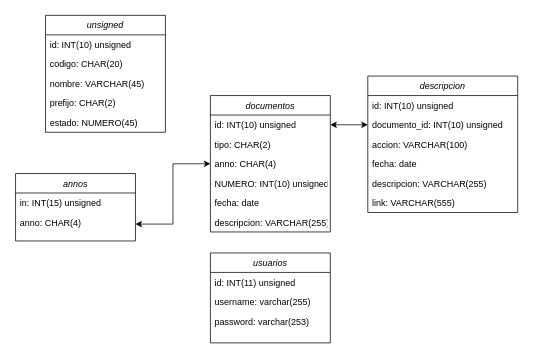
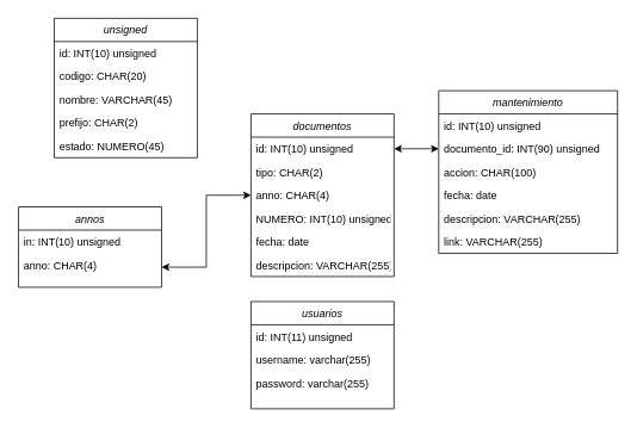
  <mxCell id="0" />
  <mxCell id="1" parent="0" />
  <mxCell id="2" value="usuarios" style="swimlane;fontStyle=2;align=center;verticalAlign=top;childLayout=stackLayout;horizontal=1;startSize=26;horizontalStack=0;resizeParent=1;resizeLast=0;collapsible=1;marginBottom=0;rounded=0;shadow=0;strokeWidth=1;" parent="1" vertex="1"><mxGeometry x="280" y="337" width="160" height="120" as="geometry"><mxRectangle x="230" y="140" width="160" height="26" as="alternateBounds" /></mxGeometry></mxCell>
  <mxCell id="3" value="id: INT(11) unsigned" style="text;align=left;verticalAlign=top;spacingLeft=4;spacingRight=4;overflow=hidden;rotatable=0;points=[[0,0.5],[1,0.5]];portConstraint=eastwest;" parent="2" vertex="1"><mxGeometry y="26" width="160" height="26" as="geometry" /></mxCell>
  <mxCell id="4" value="username: varchar(255)" style="text;align=left;verticalAlign=top;spacingLeft=4;spacingRight=4;overflow=hidden;rotatable=0;points=[[0,0.5],[1,0.5]];portConstraint=eastwest;rounded=0;shadow=0;html=0;" parent="2" vertex="1"><mxGeometry y="52" width="160" height="26" as="geometry" /></mxCell>
- <mxCell id="5" value="password: varchar(253)" style="text;align=left;verticalAlign=top;spacingLeft=4;spacingRight=4;overflow=hidden;rotatable=0;points=[[0,0.5],[1,0.5]];portConstraint=eastwest;rounded=0;shadow=0;html=0;" parent="2" vertex="1"><mxGeometry y="78" width="160" height="26" as="geometry" /></mxCell>
+ <mxCell id="5" value="password: varchar(255)" style="text;align=left;verticalAlign=top;spacingLeft=4;spacingRight=4;overflow=hidden;rotatable=0;points=[[0,0.5],[1,0.5]];portConstraint=eastwest;rounded=0;shadow=0;html=0;" parent="2" vertex="1"><mxGeometry y="78" width="160" height="26" as="geometry" /></mxCell>
  <mxCell id="6" value="documentos" style="swimlane;fontStyle=2;align=center;verticalAlign=top;childLayout=stackLayout;horizontal=1;startSize=26;horizontalStack=0;resizeParent=1;resizeLast=0;collapsible=1;marginBottom=0;rounded=0;shadow=0;strokeWidth=1;" parent="1" vertex="1"><mxGeometry x="280" y="127" width="160" height="182" as="geometry"><mxRectangle x="230" y="140" width="160" height="26" as="alternateBounds" /></mxGeometry></mxCell>
  <mxCell id="7" value="id: INT(10) unsigned" style="text;align=left;verticalAlign=top;spacingLeft=4;spacingRight=4;overflow=hidden;rotatable=0;points=[[0,0.5],[1,0.5]];portConstraint=eastwest;" parent="6" vertex="1"><mxGeometry y="26" width="160" height="26" as="geometry" /></mxCell>
  <mxCell id="8" value="tipo: CHAR(2)" style="text;align=left;verticalAlign=top;spacingLeft=4;spacingRight=4;overflow=hidden;rotatable=0;points=[[0,0.5],[1,0.5]];portConstraint=eastwest;rounded=0;shadow=0;html=0;" parent="6" vertex="1"><mxGeometry y="52" width="160" height="26" as="geometry" /></mxCell>
  <mxCell id="9" value="anno: CHAR(4)" style="text;align=left;verticalAlign=top;spacingLeft=4;spacingRight=4;overflow=hidden;rotatable=0;points=[[0,0.5],[1,0.5]];portConstraint=eastwest;rounded=0;shadow=0;html=0;" parent="6" vertex="1"><mxGeometry y="78" width="160" height="26" as="geometry" /></mxCell>
  <mxCell id="10" value="NUMERO: INT(10) unsigned" style="text;align=left;verticalAlign=top;spacingLeft=4;spacingRight=4;overflow=hidden;rotatable=0;points=[[0,0.5],[1,0.5]];portConstraint=eastwest;rounded=0;shadow=0;html=0;" parent="6" vertex="1"><mxGeometry y="104" width="160" height="26" as="geometry" /></mxCell>
  <mxCell id="11" value="fecha: date" style="text;align=left;verticalAlign=top;spacingLeft=4;spacingRight=4;overflow=hidden;rotatable=0;points=[[0,0.5],[1,0.5]];portConstraint=eastwest;rounded=0;shadow=0;html=0;" parent="6" vertex="1"><mxGeometry y="130" width="160" height="26" as="geometry" /></mxCell>
  <mxCell id="12" value="descripcion: VARCHAR(255)" style="text;align=left;verticalAlign=top;spacingLeft=4;spacingRight=4;overflow=hidden;rotatable=0;points=[[0,0.5],[1,0.5]];portConstraint=eastwest;rounded=0;shadow=0;html=0;" parent="6" vertex="1"><mxGeometry y="156" width="160" height="26" as="geometry" /></mxCell>
  <mxCell id="13" value="annos" style="swimlane;fontStyle=2;align=center;verticalAlign=top;childLayout=stackLayout;horizontal=1;startSize=26;horizontalStack=0;resizeParent=1;resizeLast=0;collapsible=1;marginBottom=0;rounded=0;shadow=0;strokeWidth=1;" parent="1" vertex="1"><mxGeometry x="20" y="231" width="160" height="90" as="geometry"><mxRectangle x="230" y="140" width="160" height="26" as="alternateBounds" /></mxGeometry></mxCell>
- <mxCell id="14" value="in: INT(15) unsigned" style="text;align=left;verticalAlign=top;spacingLeft=4;spacingRight=4;overflow=hidden;rotatable=0;points=[[0,0.5],[1,0.5]];portConstraint=eastwest;" parent="13" vertex="1"><mxGeometry y="26" width="160" height="26" as="geometry" /></mxCell>
+ <mxCell id="14" value="in: INT(10) unsigned" style="text;align=left;verticalAlign=top;spacingLeft=4;spacingRight=4;overflow=hidden;rotatable=0;points=[[0,0.5],[1,0.5]];portConstraint=eastwest;" parent="13" vertex="1"><mxGeometry y="26" width="160" height="26" as="geometry" /></mxCell>
  <mxCell id="15" value="anno: CHAR(4)" style="text;align=left;verticalAlign=top;spacingLeft=4;spacingRight=4;overflow=hidden;rotatable=0;points=[[0,0.5],[1,0.5]];portConstraint=eastwest;rounded=0;shadow=0;html=0;" parent="13" vertex="1"><mxGeometry y="52" width="160" height="26" as="geometry" /></mxCell>
  <mxCell id="16" value="unsigned" style="swimlane;fontStyle=2;align=center;verticalAlign=top;childLayout=stackLayout;horizontal=1;startSize=26;horizontalStack=0;resizeParent=1;resizeLast=0;collapsible=1;marginBottom=0;rounded=0;shadow=0;strokeWidth=1;" parent="1" vertex="1"><mxGeometry x="60" y="20" width="160" height="156" as="geometry"><mxRectangle x="230" y="140" width="160" height="26" as="alternateBounds" /></mxGeometry></mxCell>
  <mxCell id="17" value="id: INT(10) unsigned" style="text;align=left;verticalAlign=top;spacingLeft=4;spacingRight=4;overflow=hidden;rotatable=0;points=[[0,0.5],[1,0.5]];portConstraint=eastwest;" parent="16" vertex="1"><mxGeometry y="26" width="160" height="26" as="geometry" /></mxCell>
  <mxCell id="18" value="codigo: CHAR(20)" style="text;align=left;verticalAlign=top;spacingLeft=4;spacingRight=4;overflow=hidden;rotatable=0;points=[[0,0.5],[1,0.5]];portConstraint=eastwest;rounded=0;shadow=0;html=0;" parent="16" vertex="1"><mxGeometry y="52" width="160" height="26" as="geometry" /></mxCell>
  <mxCell id="19" value="nombre: VARCHAR(45)" style="text;align=left;verticalAlign=top;spacingLeft=4;spacingRight=4;overflow=hidden;rotatable=0;points=[[0,0.5],[1,0.5]];portConstraint=eastwest;rounded=0;shadow=0;html=0;" parent="16" vertex="1"><mxGeometry y="78" width="160" height="26" as="geometry" /></mxCell>
  <mxCell id="20" value="prefijo: CHAR(2)" style="text;align=left;verticalAlign=top;spacingLeft=4;spacingRight=4;overflow=hidden;rotatable=0;points=[[0,0.5],[1,0.5]];portConstraint=eastwest;rounded=0;shadow=0;html=0;" parent="16" vertex="1"><mxGeometry y="104" width="160" height="26" as="geometry" /></mxCell>
  <mxCell id="21" value="estado: NUMERO(45)" style="text;align=left;verticalAlign=top;spacingLeft=4;spacingRight=4;overflow=hidden;rotatable=0;points=[[0,0.5],[1,0.5]];portConstraint=eastwest;rounded=0;shadow=0;html=0;" vertex="1" parent="16"><mxGeometry y="130" width="160" height="26" as="geometry" /></mxCell>
- <mxCell id="22" value="descripcion" style="swimlane;fontStyle=2;align=center;verticalAlign=top;childLayout=stackLayout;horizontal=1;startSize=26;horizontalStack=0;resizeParent=1;resizeLast=0;collapsible=1;marginBottom=0;rounded=0;shadow=0;strokeWidth=1;" parent="1" vertex="1"><mxGeometry x="490" y="101" width="200" height="182" as="geometry"><mxRectangle x="230" y="140" width="160" height="26" as="alternateBounds" /></mxGeometry></mxCell>
+ <mxCell id="22" value="mantenimiento" style="swimlane;fontStyle=2;align=center;verticalAlign=top;childLayout=stackLayout;horizontal=1;startSize=26;horizontalStack=0;resizeParent=1;resizeLast=0;collapsible=1;marginBottom=0;rounded=0;shadow=0;strokeWidth=1;" parent="1" vertex="1"><mxGeometry x="490" y="101" width="200" height="182" as="geometry"><mxRectangle x="230" y="140" width="160" height="26" as="alternateBounds" /></mxGeometry></mxCell>
  <mxCell id="23" value="id: INT(10) unsigned" style="text;align=left;verticalAlign=top;spacingLeft=4;spacingRight=4;overflow=hidden;rotatable=0;points=[[0,0.5],[1,0.5]];portConstraint=eastwest;" parent="22" vertex="1"><mxGeometry y="26" width="200" height="26" as="geometry" /></mxCell>
- <mxCell id="24" value="documento_id: INT(10) unsigned" style="text;align=left;verticalAlign=top;spacingLeft=4;spacingRight=4;overflow=hidden;rotatable=0;points=[[0,0.5],[1,0.5]];portConstraint=eastwest;rounded=0;shadow=0;html=0;" parent="22" vertex="1"><mxGeometry y="52" width="200" height="26" as="geometry" /></mxCell>
- <mxCell id="25" value="accion: VARCHAR(100)" style="text;align=left;verticalAlign=top;spacingLeft=4;spacingRight=4;overflow=hidden;rotatable=0;points=[[0,0.5],[1,0.5]];portConstraint=eastwest;rounded=0;shadow=0;html=0;" parent="22" vertex="1"><mxGeometry y="78" width="200" height="26" as="geometry" /></mxCell>
+ <mxCell id="24" value="documento_id: INT(90) unsigned" style="text;align=left;verticalAlign=top;spacingLeft=4;spacingRight=4;overflow=hidden;rotatable=0;points=[[0,0.5],[1,0.5]];portConstraint=eastwest;rounded=0;shadow=0;html=0;" parent="22" vertex="1"><mxGeometry y="52" width="200" height="26" as="geometry" /></mxCell>
+ <mxCell id="25" value="accion: CHAR(100)" style="text;align=left;verticalAlign=top;spacingLeft=4;spacingRight=4;overflow=hidden;rotatable=0;points=[[0,0.5],[1,0.5]];portConstraint=eastwest;rounded=0;shadow=0;html=0;" parent="22" vertex="1"><mxGeometry y="78" width="200" height="26" as="geometry" /></mxCell>
  <mxCell id="26" value="fecha: date" style="text;align=left;verticalAlign=top;spacingLeft=4;spacingRight=4;overflow=hidden;rotatable=0;points=[[0,0.5],[1,0.5]];portConstraint=eastwest;rounded=0;shadow=0;html=0;" parent="22" vertex="1"><mxGeometry y="104" width="200" height="26" as="geometry" /></mxCell>
  <mxCell id="27" value="descripcion: VARCHAR(255)" style="text;align=left;verticalAlign=top;spacingLeft=4;spacingRight=4;overflow=hidden;rotatable=0;points=[[0,0.5],[1,0.5]];portConstraint=eastwest;rounded=0;shadow=0;html=0;" parent="22" vertex="1"><mxGeometry y="130" width="200" height="26" as="geometry" /></mxCell>
- <mxCell id="28" value="link: VARCHAR(555)" style="text;align=left;verticalAlign=top;spacingLeft=4;spacingRight=4;overflow=hidden;rotatable=0;points=[[0,0.5],[1,0.5]];portConstraint=eastwest;rounded=0;shadow=0;html=0;" parent="22" vertex="1"><mxGeometry y="156" width="200" height="26" as="geometry" /></mxCell>
+ <mxCell id="28" value="link: VARCHAR(255)" style="text;align=left;verticalAlign=top;spacingLeft=4;spacingRight=4;overflow=hidden;rotatable=0;points=[[0,0.5],[1,0.5]];portConstraint=eastwest;rounded=0;shadow=0;html=0;" parent="22" vertex="1"><mxGeometry y="156" width="200" height="26" as="geometry" /></mxCell>
  <mxCell id="29" style="edgeStyle=none;rounded=0;orthogonalLoop=1;jettySize=auto;html=1;exitX=1;exitY=0.5;exitDx=0;exitDy=0;entryX=0;entryY=0.5;entryDx=0;entryDy=0;startArrow=classic;startFill=1;" parent="1" source="7" target="24" edge="1"><mxGeometry relative="1" as="geometry" /></mxCell>
  <mxCell id="30" style="edgeStyle=orthogonalEdgeStyle;rounded=0;orthogonalLoop=1;jettySize=auto;html=1;entryX=1;entryY=0.75;entryDx=0;entryDy=0;exitX=0;exitY=0.5;exitDx=0;exitDy=0;startArrow=classic;startFill=1;" parent="1" source="9" target="13" edge="1"><mxGeometry relative="1" as="geometry" /></mxCell>
